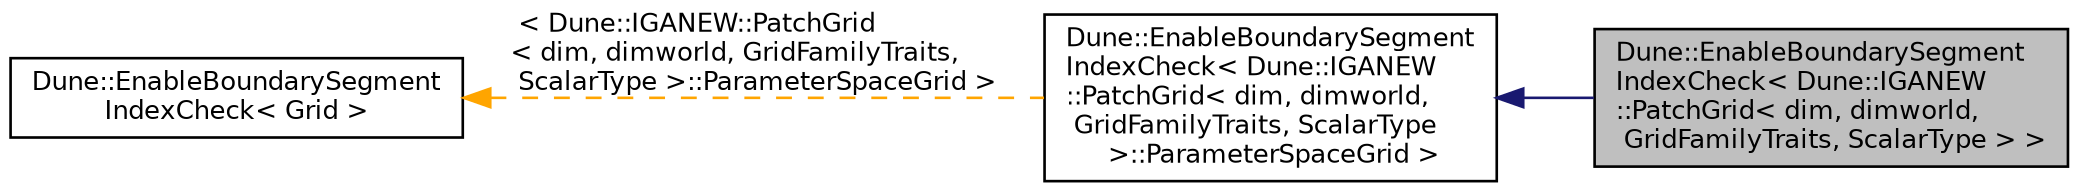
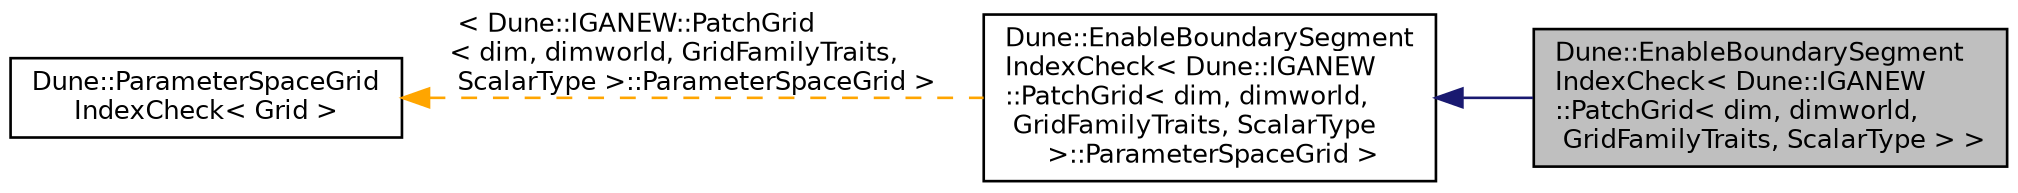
  digraph {
    rankdir=LR
    node [color=black fillcolor=white fontname=Helvetica fontsize=10 shape=record style=filled]
    edge [dir=back fontname=Helvetica fontsize=10 labelfontname=Helvetica labelfontsize=10]
    n1 [fillcolor=grey75 fontcolor=black height=0.2 label="Dune::EnableBoundarySegment\lIndexCheck\< Dune::IGANEW\l::PatchGrid\< dim, dimworld,\l GridFamilyTraits, ScalarType \> \>" width=0.4]
    n2 [height=0.2 label="Dune::EnableBoundarySegment\lIndexCheck\< Dune::IGANEW\l::PatchGrid\< dim, dimworld,\l GridFamilyTraits, ScalarType\l \>::ParameterSpaceGrid \>" width=0.4]
-   n3 [height=0.2 label="Dune::EnableBoundarySegment\lIndexCheck\< Grid \>" width=0.4]
+   n3 [height=0.2 label="Dune::ParameterSpaceGrid\lIndexCheck\< Grid \>" width=0.4]
    n2 -> n1 [color=midnightblue style=solid]
    n3 -> n2 [color=orange label=" \< Dune::IGANEW::PatchGrid\l\< dim, dimworld, GridFamilyTraits,\l ScalarType \>::ParameterSpaceGrid \>" style=dashed]
  }
